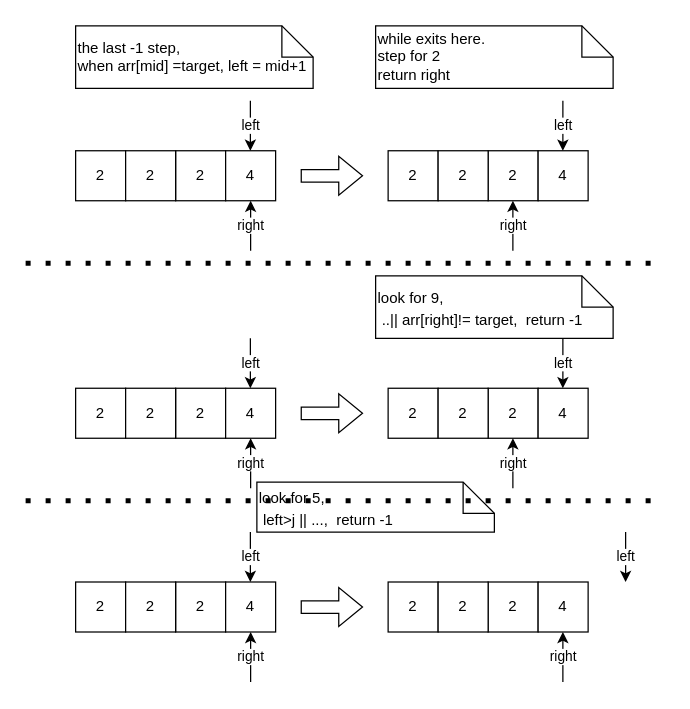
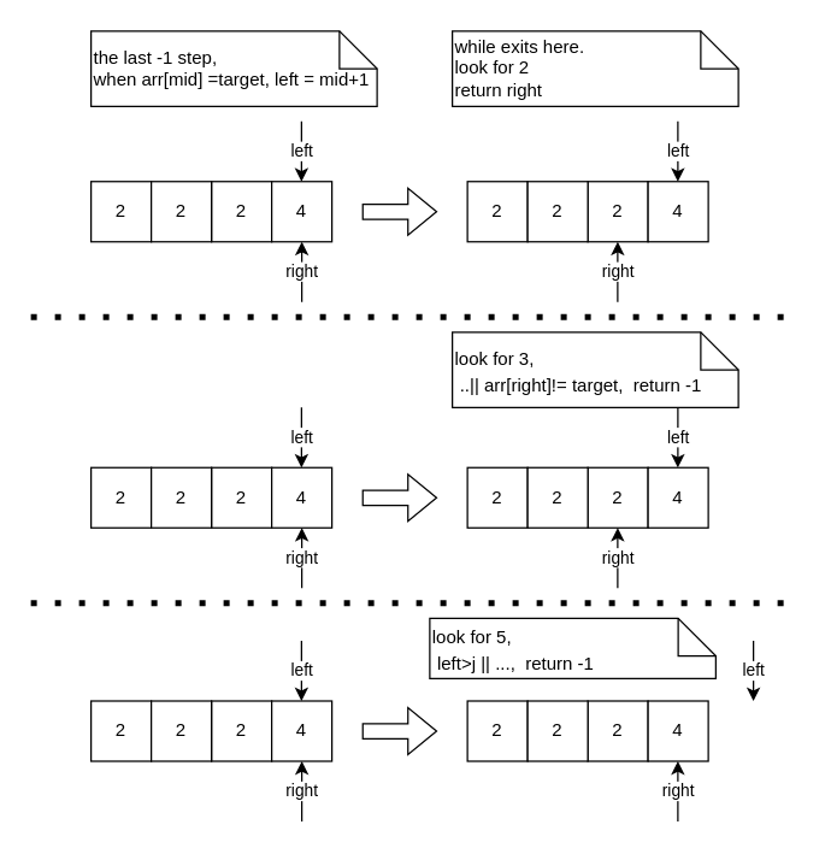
  <mxCell id="0" />
  <mxCell id="1" parent="0" />
  <mxCell id="2" value="2" style="whiteSpace=wrap;html=1;aspect=fixed;" vertex="1" parent="1"><mxGeometry x="60" y="120" width="40" height="40" as="geometry" /></mxCell>
  <mxCell id="3" value="2" style="whiteSpace=wrap;html=1;aspect=fixed;" vertex="1" parent="1"><mxGeometry x="140" y="120" width="40" height="40" as="geometry" /></mxCell>
  <mxCell id="4" value="2" style="whiteSpace=wrap;html=1;aspect=fixed;" vertex="1" parent="1"><mxGeometry x="100" y="120" width="40" height="40" as="geometry" /></mxCell>
  <mxCell id="5" value="4" style="whiteSpace=wrap;html=1;aspect=fixed;" vertex="1" parent="1"><mxGeometry x="180" y="120" width="40" height="40" as="geometry" /></mxCell>
  <mxCell id="6" value="2" style="whiteSpace=wrap;html=1;aspect=fixed;" vertex="1" parent="1"><mxGeometry x="310" y="120" width="40" height="40" as="geometry" /></mxCell>
  <mxCell id="7" value="2" style="whiteSpace=wrap;html=1;aspect=fixed;" vertex="1" parent="1"><mxGeometry x="390" y="120" width="40" height="40" as="geometry" /></mxCell>
  <mxCell id="8" value="2" style="whiteSpace=wrap;html=1;aspect=fixed;" vertex="1" parent="1"><mxGeometry x="350" y="120" width="40" height="40" as="geometry" /></mxCell>
  <mxCell id="9" value="4" style="whiteSpace=wrap;html=1;aspect=fixed;" vertex="1" parent="1"><mxGeometry x="430" y="120" width="40" height="40" as="geometry" /></mxCell>
  <mxCell id="10" value="right" style="endArrow=classic;html=1;rounded=0;entryX=0.5;entryY=1;entryDx=0;entryDy=0;" edge="1" parent="1" target="5"><mxGeometry width="50" height="50" relative="1" as="geometry"><mxPoint x="200" y="200" as="sourcePoint" /><mxPoint x="230" y="170" as="targetPoint" /></mxGeometry></mxCell>
  <mxCell id="11" value="right" style="endArrow=classic;html=1;rounded=0;entryX=0.5;entryY=1;entryDx=0;entryDy=0;" edge="1" parent="1"><mxGeometry width="50" height="50" relative="1" as="geometry"><mxPoint x="409.8" y="200" as="sourcePoint" /><mxPoint x="409.8" y="160" as="targetPoint" /></mxGeometry></mxCell>
  <mxCell id="12" value="left" style="endArrow=classic;html=1;rounded=0;" edge="1" parent="1"><mxGeometry width="50" height="50" relative="1" as="geometry"><mxPoint x="199.8" y="80" as="sourcePoint" /><mxPoint x="199.8" y="120" as="targetPoint" /></mxGeometry></mxCell>
  <mxCell id="13" value="left" style="endArrow=classic;html=1;rounded=0;" edge="1" parent="1"><mxGeometry width="50" height="50" relative="1" as="geometry"><mxPoint x="449.8" y="80" as="sourcePoint" /><mxPoint x="449.8" y="120" as="targetPoint" /></mxGeometry></mxCell>
  <mxCell id="14" value="" style="shape=flexArrow;endArrow=classic;html=1;rounded=0;" edge="1" parent="1"><mxGeometry width="50" height="50" relative="1" as="geometry"><mxPoint x="240" y="140" as="sourcePoint" /><mxPoint x="290" y="140" as="targetPoint" /></mxGeometry></mxCell>
- <mxCell id="15" value="while exits here.&lt;br&gt;step for 2&lt;br&gt;return right" style="shape=note2;boundedLbl=1;whiteSpace=wrap;html=1;size=25;verticalAlign=middle;align=left;horizontal=1;labelPosition=center;verticalLabelPosition=middle;fontSize=12;" vertex="1" parent="1"><mxGeometry x="300" y="20" width="190" height="50" as="geometry" /></mxCell>
+ <mxCell id="15" value="while exits here.&lt;br&gt;look for 2&lt;br&gt;return right" style="shape=note2;boundedLbl=1;whiteSpace=wrap;html=1;size=25;verticalAlign=middle;align=left;horizontal=1;labelPosition=center;verticalLabelPosition=middle;fontSize=12;" vertex="1" parent="1"><mxGeometry x="300" y="20" width="190" height="50" as="geometry" /></mxCell>
  <mxCell id="16" value="2" style="whiteSpace=wrap;html=1;aspect=fixed;" vertex="1" parent="1"><mxGeometry x="60" y="310" width="40" height="40" as="geometry" /></mxCell>
  <mxCell id="17" value="2" style="whiteSpace=wrap;html=1;aspect=fixed;" vertex="1" parent="1"><mxGeometry x="140" y="310" width="40" height="40" as="geometry" /></mxCell>
  <mxCell id="18" value="2" style="whiteSpace=wrap;html=1;aspect=fixed;" vertex="1" parent="1"><mxGeometry x="100" y="310" width="40" height="40" as="geometry" /></mxCell>
  <mxCell id="19" value="4" style="whiteSpace=wrap;html=1;aspect=fixed;" vertex="1" parent="1"><mxGeometry x="180" y="310" width="40" height="40" as="geometry" /></mxCell>
  <mxCell id="20" value="2" style="whiteSpace=wrap;html=1;aspect=fixed;" vertex="1" parent="1"><mxGeometry x="310" y="310" width="40" height="40" as="geometry" /></mxCell>
  <mxCell id="21" value="2" style="whiteSpace=wrap;html=1;aspect=fixed;" vertex="1" parent="1"><mxGeometry x="390" y="310" width="40" height="40" as="geometry" /></mxCell>
  <mxCell id="22" value="2" style="whiteSpace=wrap;html=1;aspect=fixed;" vertex="1" parent="1"><mxGeometry x="350" y="310" width="40" height="40" as="geometry" /></mxCell>
  <mxCell id="23" value="4" style="whiteSpace=wrap;html=1;aspect=fixed;" vertex="1" parent="1"><mxGeometry x="430" y="310" width="40" height="40" as="geometry" /></mxCell>
  <mxCell id="24" value="right" style="endArrow=classic;html=1;rounded=0;entryX=0.5;entryY=1;entryDx=0;entryDy=0;" edge="1" parent="1" target="19"><mxGeometry width="50" height="50" relative="1" as="geometry"><mxPoint x="200" y="390" as="sourcePoint" /><mxPoint x="230" y="360" as="targetPoint" /></mxGeometry></mxCell>
  <mxCell id="25" value="right" style="endArrow=classic;html=1;rounded=0;entryX=0.5;entryY=1;entryDx=0;entryDy=0;" edge="1" parent="1"><mxGeometry width="50" height="50" relative="1" as="geometry"><mxPoint x="409.8" y="390" as="sourcePoint" /><mxPoint x="409.8" y="350" as="targetPoint" /></mxGeometry></mxCell>
  <mxCell id="26" value="left" style="endArrow=classic;html=1;rounded=0;" edge="1" parent="1"><mxGeometry width="50" height="50" relative="1" as="geometry"><mxPoint x="199.8" y="270" as="sourcePoint" /><mxPoint x="199.8" y="310" as="targetPoint" /></mxGeometry></mxCell>
  <mxCell id="27" value="left" style="endArrow=classic;html=1;rounded=0;" edge="1" parent="1"><mxGeometry width="50" height="50" relative="1" as="geometry"><mxPoint x="449.8" y="270" as="sourcePoint" /><mxPoint x="449.8" y="310" as="targetPoint" /></mxGeometry></mxCell>
  <mxCell id="28" value="" style="shape=flexArrow;endArrow=classic;html=1;rounded=0;" edge="1" parent="1"><mxGeometry width="50" height="50" relative="1" as="geometry"><mxPoint x="240" y="330" as="sourcePoint" /><mxPoint x="290" y="330" as="targetPoint" /></mxGeometry></mxCell>
  <mxCell id="29" value="2" style="whiteSpace=wrap;html=1;aspect=fixed;" vertex="1" parent="1"><mxGeometry x="60" y="465" width="40" height="40" as="geometry" /></mxCell>
  <mxCell id="30" value="2" style="whiteSpace=wrap;html=1;aspect=fixed;" vertex="1" parent="1"><mxGeometry x="140" y="465" width="40" height="40" as="geometry" /></mxCell>
  <mxCell id="31" value="2" style="whiteSpace=wrap;html=1;aspect=fixed;" vertex="1" parent="1"><mxGeometry x="100" y="465" width="40" height="40" as="geometry" /></mxCell>
  <mxCell id="32" value="4" style="whiteSpace=wrap;html=1;aspect=fixed;" vertex="1" parent="1"><mxGeometry x="180" y="465" width="40" height="40" as="geometry" /></mxCell>
  <mxCell id="33" value="2" style="whiteSpace=wrap;html=1;aspect=fixed;" vertex="1" parent="1"><mxGeometry x="310" y="465" width="40" height="40" as="geometry" /></mxCell>
  <mxCell id="34" value="2" style="whiteSpace=wrap;html=1;aspect=fixed;" vertex="1" parent="1"><mxGeometry x="390" y="465" width="40" height="40" as="geometry" /></mxCell>
  <mxCell id="35" value="2" style="whiteSpace=wrap;html=1;aspect=fixed;" vertex="1" parent="1"><mxGeometry x="350" y="465" width="40" height="40" as="geometry" /></mxCell>
  <mxCell id="36" value="4" style="whiteSpace=wrap;html=1;aspect=fixed;" vertex="1" parent="1"><mxGeometry x="430" y="465" width="40" height="40" as="geometry" /></mxCell>
  <mxCell id="37" value="right" style="endArrow=classic;html=1;rounded=0;entryX=0.5;entryY=1;entryDx=0;entryDy=0;" edge="1" parent="1" target="32"><mxGeometry width="50" height="50" relative="1" as="geometry"><mxPoint x="200" y="545" as="sourcePoint" /><mxPoint x="230" y="515" as="targetPoint" /></mxGeometry></mxCell>
  <mxCell id="38" value="right" style="endArrow=classic;html=1;rounded=0;entryX=0.5;entryY=1;entryDx=0;entryDy=0;" edge="1" parent="1"><mxGeometry width="50" height="50" relative="1" as="geometry"><mxPoint x="449.8" y="545" as="sourcePoint" /><mxPoint x="449.8" y="505" as="targetPoint" /></mxGeometry></mxCell>
  <mxCell id="39" value="left" style="endArrow=classic;html=1;rounded=0;" edge="1" parent="1"><mxGeometry width="50" height="50" relative="1" as="geometry"><mxPoint x="199.8" y="425" as="sourcePoint" /><mxPoint x="199.8" y="465" as="targetPoint" /></mxGeometry></mxCell>
  <mxCell id="40" value="left" style="endArrow=classic;html=1;rounded=0;" edge="1" parent="1"><mxGeometry width="50" height="50" relative="1" as="geometry"><mxPoint x="500" y="425" as="sourcePoint" /><mxPoint x="500" y="465" as="targetPoint" /></mxGeometry></mxCell>
  <mxCell id="41" value="" style="shape=flexArrow;endArrow=classic;html=1;rounded=0;" edge="1" parent="1"><mxGeometry width="50" height="50" relative="1" as="geometry"><mxPoint x="240" y="485" as="sourcePoint" /><mxPoint x="290" y="485" as="targetPoint" /></mxGeometry></mxCell>
- <mxCell id="42" value="&lt;span style=&quot;font-size: 12px&quot;&gt;look for 9,&amp;nbsp;&lt;br&gt;&amp;nbsp;..|| arr[right]!= target,&amp;nbsp; return -1&lt;/span&gt;" style="shape=note2;boundedLbl=1;whiteSpace=wrap;html=1;size=25;verticalAlign=middle;align=left;horizontal=1;labelPosition=center;verticalLabelPosition=middle;fontSize=15;" vertex="1" parent="1"><mxGeometry x="300" y="220" width="190" height="50" as="geometry" /></mxCell>
- <mxCell id="43" value="&lt;span style=&quot;font-size: 12px&quot;&gt;look for 5,&amp;nbsp;&lt;br&gt;&amp;nbsp;left&amp;gt;j || ...,&amp;nbsp; return -1&lt;/span&gt;" style="shape=note2;boundedLbl=1;whiteSpace=wrap;html=1;size=25;verticalAlign=middle;align=left;horizontal=1;labelPosition=center;verticalLabelPosition=middle;fontSize=15;" vertex="1" parent="1"><mxGeometry x="205" y="385" width="190" height="40" as="geometry" /></mxCell>
+ <mxCell id="42" value="&lt;span style=&quot;font-size: 12px&quot;&gt;look for 3,&amp;nbsp;&lt;br&gt;&amp;nbsp;..|| arr[right]!= target,&amp;nbsp; return -1&lt;/span&gt;" style="shape=note2;boundedLbl=1;whiteSpace=wrap;html=1;size=25;verticalAlign=middle;align=left;horizontal=1;labelPosition=center;verticalLabelPosition=middle;fontSize=15;" vertex="1" parent="1"><mxGeometry x="300" y="220" width="190" height="50" as="geometry" /></mxCell>
+ <mxCell id="43" value="&lt;span style=&quot;font-size: 12px&quot;&gt;look for 5,&amp;nbsp;&lt;br&gt;&amp;nbsp;left&amp;gt;j || ...,&amp;nbsp; return -1&lt;/span&gt;" style="shape=note2;boundedLbl=1;whiteSpace=wrap;html=1;size=25;verticalAlign=middle;align=left;horizontal=1;labelPosition=center;verticalLabelPosition=middle;fontSize=15;" vertex="1" parent="1"><mxGeometry x="285" y="410" width="190" height="40" as="geometry" /></mxCell>
  <mxCell id="44" value="the last -1 step, &lt;br&gt;when arr[mid] =target, left = mid+1" style="shape=note2;boundedLbl=1;whiteSpace=wrap;html=1;size=25;verticalAlign=middle;align=left;horizontal=1;labelPosition=center;verticalLabelPosition=middle;fontSize=12;" vertex="1" parent="1"><mxGeometry x="60" y="20" width="190" height="50" as="geometry" /></mxCell>
  <mxCell id="45" value="" style="endArrow=none;dashed=1;html=1;dashPattern=1 3;strokeWidth=4;rounded=0;fontSize=12;" edge="1" parent="1"><mxGeometry width="50" height="50" relative="1" as="geometry"><mxPoint x="20" y="210" as="sourcePoint" /><mxPoint x="530" y="210" as="targetPoint" /></mxGeometry></mxCell>
  <mxCell id="46" value="" style="endArrow=none;dashed=1;html=1;dashPattern=1 3;strokeWidth=4;rounded=0;fontSize=12;" edge="1" parent="1"><mxGeometry width="50" height="50" relative="1" as="geometry"><mxPoint x="20" y="400" as="sourcePoint" /><mxPoint x="530" y="400" as="targetPoint" /></mxGeometry></mxCell>
